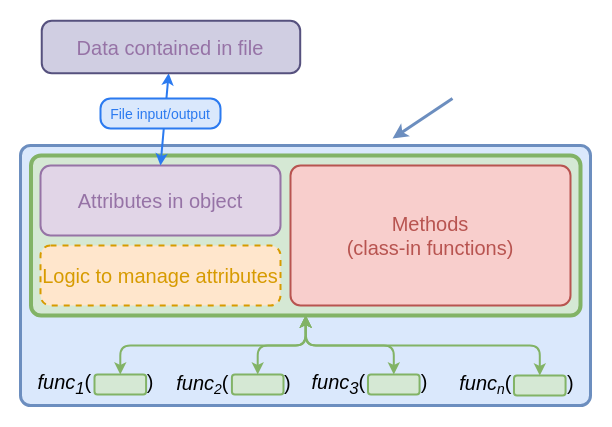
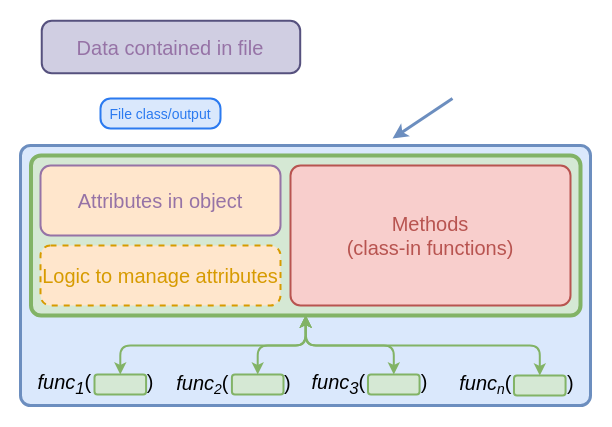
  <mxCell id="0" />
  <mxCell id="1" parent="0" />
  <mxCell id="2" value="" style="rounded=1;whiteSpace=wrap;html=1;fontSize=20;fillColor=#dae8fc;strokeColor=#6c8ebf;strokeWidth=3;imageAspect=1;absoluteArcSize=1;" parent="1" vertex="1"><mxGeometry x="20" y="145" width="570" height="260" as="geometry" /></mxCell>
  <mxCell id="3" value="&lt;span style=&quot;font-weight: 400;&quot;&gt;&lt;font style=&quot;font-size: 20px;&quot;&gt;&lt;i style=&quot;&quot;&gt;func&lt;sub&gt;1&lt;/sub&gt;&lt;/i&gt;(&amp;nbsp; &amp;nbsp; &amp;nbsp; &amp;nbsp; &amp;nbsp; )&lt;/font&gt;&lt;/span&gt;" style="text;strokeColor=none;fillColor=none;html=1;fontSize=20;fontStyle=1;verticalAlign=middle;align=center;rounded=1;shadow=0;glass=0;sketch=0;fontColor=#000000;labelPosition=center;verticalLabelPosition=middle;container=0;" parent="1" vertex="1"><mxGeometry x="31" y="364" width="128.966" height="40" as="geometry" /></mxCell>
  <mxCell id="4" value="&lt;span style=&quot;font-weight: 400;&quot;&gt;&lt;font style=&quot;&quot;&gt;&lt;i style=&quot;&quot;&gt;func&lt;span style=&quot;font-size: 16.667px;&quot;&gt;&lt;sub&gt;2&lt;/sub&gt;&lt;/span&gt;&lt;/i&gt;(&amp;nbsp; &amp;nbsp; &amp;nbsp; &amp;nbsp; &amp;nbsp; )&lt;/font&gt;&lt;/span&gt;" style="text;strokeColor=none;fillColor=none;html=1;fontSize=20;fontStyle=1;verticalAlign=middle;align=center;rounded=1;shadow=0;glass=0;sketch=0;fontColor=#000000;labelPosition=center;verticalLabelPosition=middle;container=0;" parent="1" vertex="1"><mxGeometry x="169" y="364" width="128.966" height="40" as="geometry" /></mxCell>
  <mxCell id="5" value="&lt;span style=&quot;font-weight: 400;&quot;&gt;&lt;font style=&quot;font-size: 20px;&quot;&gt;&lt;i style=&quot;&quot;&gt;func&lt;sub&gt;3&lt;/sub&gt;&lt;/i&gt;(&amp;nbsp; &amp;nbsp; &amp;nbsp; &amp;nbsp; &amp;nbsp; )&lt;/font&gt;&lt;/span&gt;" style="text;strokeColor=none;fillColor=none;html=1;fontSize=20;fontStyle=1;verticalAlign=middle;align=center;rounded=1;shadow=0;glass=0;sketch=0;fontColor=#000000;labelPosition=center;verticalLabelPosition=middle;container=0;" parent="1" vertex="1"><mxGeometry x="305" y="364" width="128.966" height="40" as="geometry" /></mxCell>
  <mxCell id="6" value="&lt;span style=&quot;font-weight: 400;&quot;&gt;&lt;font style=&quot;&quot;&gt;&lt;i style=&quot;&quot;&gt;func&lt;span style=&quot;font-size: 16.667px;&quot;&gt;&lt;sub&gt;n&lt;/sub&gt;&lt;/span&gt;&lt;/i&gt;(&amp;nbsp; &amp;nbsp; &amp;nbsp; &amp;nbsp; &amp;nbsp; )&lt;/font&gt;&lt;/span&gt;" style="text;strokeColor=none;fillColor=none;html=1;fontSize=20;fontStyle=1;verticalAlign=middle;align=center;rounded=1;shadow=0;glass=0;sketch=0;fontColor=#000000;labelPosition=center;verticalLabelPosition=middle;" parent="1" vertex="1"><mxGeometry x="452" y="364" width="128.966" height="40" as="geometry" /></mxCell>
  <mxCell id="7" value="" style="rounded=1;whiteSpace=wrap;html=1;shadow=0;glass=0;sketch=0;fontSize=20;strokeWidth=2;fillColor=#d5e8d4;strokeColor=#82b366;container=0;" parent="1" vertex="1"><mxGeometry x="94.003" y="374" width="51.586" height="20" as="geometry" /></mxCell>
  <mxCell id="8" style="edgeStyle=orthogonalEdgeStyle;orthogonalLoop=1;jettySize=auto;html=1;fontSize=20;strokeColor=#82B366;startArrow=classic;startFill=1;endArrow=classic;endFill=1;rounded=1;strokeWidth=2;" parent="1" source="7" target="15" edge="1"><mxGeometry relative="1" as="geometry"><Array as="points"><mxPoint x="120" y="345" /><mxPoint x="305" y="345" /></Array></mxGeometry></mxCell>
  <mxCell id="9" value="" style="rounded=1;whiteSpace=wrap;html=1;shadow=0;glass=0;sketch=0;fontSize=20;strokeWidth=2;fillColor=#d5e8d4;strokeColor=#82b366;container=0;" parent="1" vertex="1"><mxGeometry x="367.483" y="374" width="51.586" height="20" as="geometry" /></mxCell>
  <mxCell id="10" style="edgeStyle=orthogonalEdgeStyle;orthogonalLoop=1;jettySize=auto;html=1;fontSize=20;startArrow=classic;startFill=1;endArrow=classic;endFill=1;strokeColor=#82B366;rounded=1;strokeWidth=2;entryX=0.5;entryY=1;entryDx=0;entryDy=0;" parent="1" source="9" target="15" edge="1"><mxGeometry relative="1" as="geometry"><Array as="points"><mxPoint x="393" y="345" /><mxPoint x="305" y="345" /></Array></mxGeometry></mxCell>
  <mxCell id="11" value="" style="rounded=1;whiteSpace=wrap;html=1;shadow=0;glass=0;sketch=0;fontSize=20;strokeWidth=2;fillColor=#d5e8d4;strokeColor=#82b366;" parent="1" vertex="1"><mxGeometry x="513.483" y="375" width="51.586" height="20" as="geometry" /></mxCell>
  <mxCell id="12" style="edgeStyle=orthogonalEdgeStyle;orthogonalLoop=1;jettySize=auto;html=1;fontSize=20;startArrow=classic;startFill=1;endArrow=classic;endFill=1;strokeColor=#82B366;rounded=1;strokeWidth=2;entryX=0.5;entryY=1;entryDx=0;entryDy=0;" parent="1" source="11" target="15" edge="1"><mxGeometry relative="1" as="geometry"><Array as="points"><mxPoint x="539" y="345" /><mxPoint x="305" y="345" /></Array></mxGeometry></mxCell>
  <mxCell id="13" value="" style="rounded=1;whiteSpace=wrap;html=1;shadow=0;glass=0;sketch=0;fontSize=20;strokeWidth=2;fillColor=#d5e8d4;strokeColor=#82b366;container=0;" parent="1" vertex="1"><mxGeometry x="231.413" y="374" width="51.586" height="20" as="geometry" /></mxCell>
  <mxCell id="14" value="" style="endArrow=classic;html=1;rounded=1;fontSize=20;strokeColor=#6C8EBF;strokeWidth=3;fontColor=#6C8EBF;" parent="1" edge="1"><mxGeometry width="50" height="50" relative="1" as="geometry"><mxPoint x="452" y="98" as="sourcePoint" /><mxPoint x="392" y="138" as="targetPoint" /></mxGeometry></mxCell>
  <mxCell id="15" value="" style="rounded=1;whiteSpace=wrap;html=1;shadow=0;glass=0;sketch=0;fontSize=20;strokeWidth=4;fillColor=#d5e8d4;strokeColor=#82b366;container=0;absoluteArcSize=1;" vertex="1" parent="1"><mxGeometry x="30.51" y="155" width="549.49" height="160" as="geometry" /></mxCell>
  <mxCell id="16" value="&lt;font color=&quot;#d79b00&quot;&gt;Logic to manage attributes&lt;/font&gt;" style="rounded=1;whiteSpace=wrap;html=1;fillColor=#ffe6cc;strokeColor=#d79b00;fontSize=20;sketch=0;strokeWidth=2;container=0;absoluteArcSize=1;dashed=1;" vertex="1" parent="1"><mxGeometry x="40" y="245" width="240" height="60" as="geometry" /></mxCell>
  <mxCell id="17" value="&lt;font color=&quot;#b85450&quot;&gt;Methods&lt;br&gt;(class-in functions)&lt;br&gt;&lt;/font&gt;" style="rounded=1;whiteSpace=wrap;html=1;fillColor=#f8cecc;strokeColor=#b85450;fontSize=20;sketch=0;glass=0;strokeWidth=2;container=0;absoluteArcSize=1;" vertex="1" parent="1"><mxGeometry x="290" y="165" width="280" height="140" as="geometry" /></mxCell>
- <mxCell id="18" value="&lt;font color=&quot;#9673a6&quot;&gt;Attributes in object&lt;/font&gt;" style="rounded=1;whiteSpace=wrap;html=1;fillColor=#e1d5e7;strokeColor=#9673a6;fontSize=20;sketch=0;strokeWidth=2;container=0;absoluteArcSize=1;" vertex="1" parent="1"><mxGeometry x="40" y="165" width="240" height="70" as="geometry" /></mxCell>
- <mxCell id="19" value="" style="endArrow=classic;startArrow=classic;html=1;strokeWidth=2;curved=1;exitX=0.5;exitY=0;exitDx=0;exitDy=0;strokeColor=#2B7AF0;" parent="1" source="18" target="22" edge="1"><mxGeometry width="50" height="50" relative="1" as="geometry"><mxPoint x="260" y="-405" as="sourcePoint" /><mxPoint x="310" y="-455" as="targetPoint" /></mxGeometry></mxCell>
- <mxCell id="20" value="&lt;font style=&quot;font-size: 14px;&quot; color=&quot;#2b7af0&quot;&gt;File input/output&lt;/font&gt;" style="rounded=1;whiteSpace=wrap;html=1;fillColor=#dae8fc;strokeColor=#2B7AF0;fontSize=19;sketch=0;strokeWidth=2;container=0;verticalAlign=middle;align=center;absoluteArcSize=1;" vertex="1" parent="1"><mxGeometry x="100" y="98" width="120" height="30" as="geometry" /></mxCell>
+ <mxCell id="18" value="&lt;font color=&quot;#9673a6&quot;&gt;Attributes in object&lt;/font&gt;" style="rounded=1;whiteSpace=wrap;html=1;fillColor=#ffe6cc;strokeColor=#9673a6;fontSize=20;sketch=0;strokeWidth=2;container=0;absoluteArcSize=1;" vertex="1" parent="1"><mxGeometry x="40" y="165" width="240" height="70" as="geometry" /></mxCell>
+ <mxCell id="20" value="&lt;font style=&quot;font-size: 14px;&quot; color=&quot;#2b7af0&quot;&gt;File class/output&lt;/font&gt;" style="rounded=1;whiteSpace=wrap;html=1;fillColor=#dae8fc;strokeColor=#2B7AF0;fontSize=19;sketch=0;strokeWidth=2;container=0;verticalAlign=middle;align=center;absoluteArcSize=1;" vertex="1" parent="1"><mxGeometry x="100" y="98" width="120" height="30" as="geometry" /></mxCell>
  <mxCell id="21" style="edgeStyle=orthogonalEdgeStyle;orthogonalLoop=1;jettySize=auto;html=1;fontSize=20;startArrow=classic;startFill=1;endArrow=classic;endFill=1;strokeColor=#82B366;rounded=1;strokeWidth=2;entryX=0.5;entryY=1;entryDx=0;entryDy=0;exitX=0.5;exitY=0;exitDx=0;exitDy=0;" edge="1" parent="1" source="13" target="15"><mxGeometry relative="1" as="geometry"><mxPoint x="436.5" y="-36" as="sourcePoint" /><mxPoint x="176.5" y="-95" as="targetPoint" /><Array as="points"><mxPoint x="257" y="345" /><mxPoint x="305" y="345" /></Array></mxGeometry></mxCell>
  <mxCell id="22" value="&lt;font color=&quot;#9673a6&quot;&gt;Data contained in file&lt;/font&gt;" style="rounded=1;whiteSpace=wrap;html=1;fillColor=#d0cee2;strokeColor=#56517e;fontSize=20;sketch=0;glass=0;strokeWidth=2;container=0;absoluteArcSize=1;" parent="1" vertex="1"><mxGeometry x="41.252" y="20.25" width="258.462" height="52.5" as="geometry" /></mxCell>
